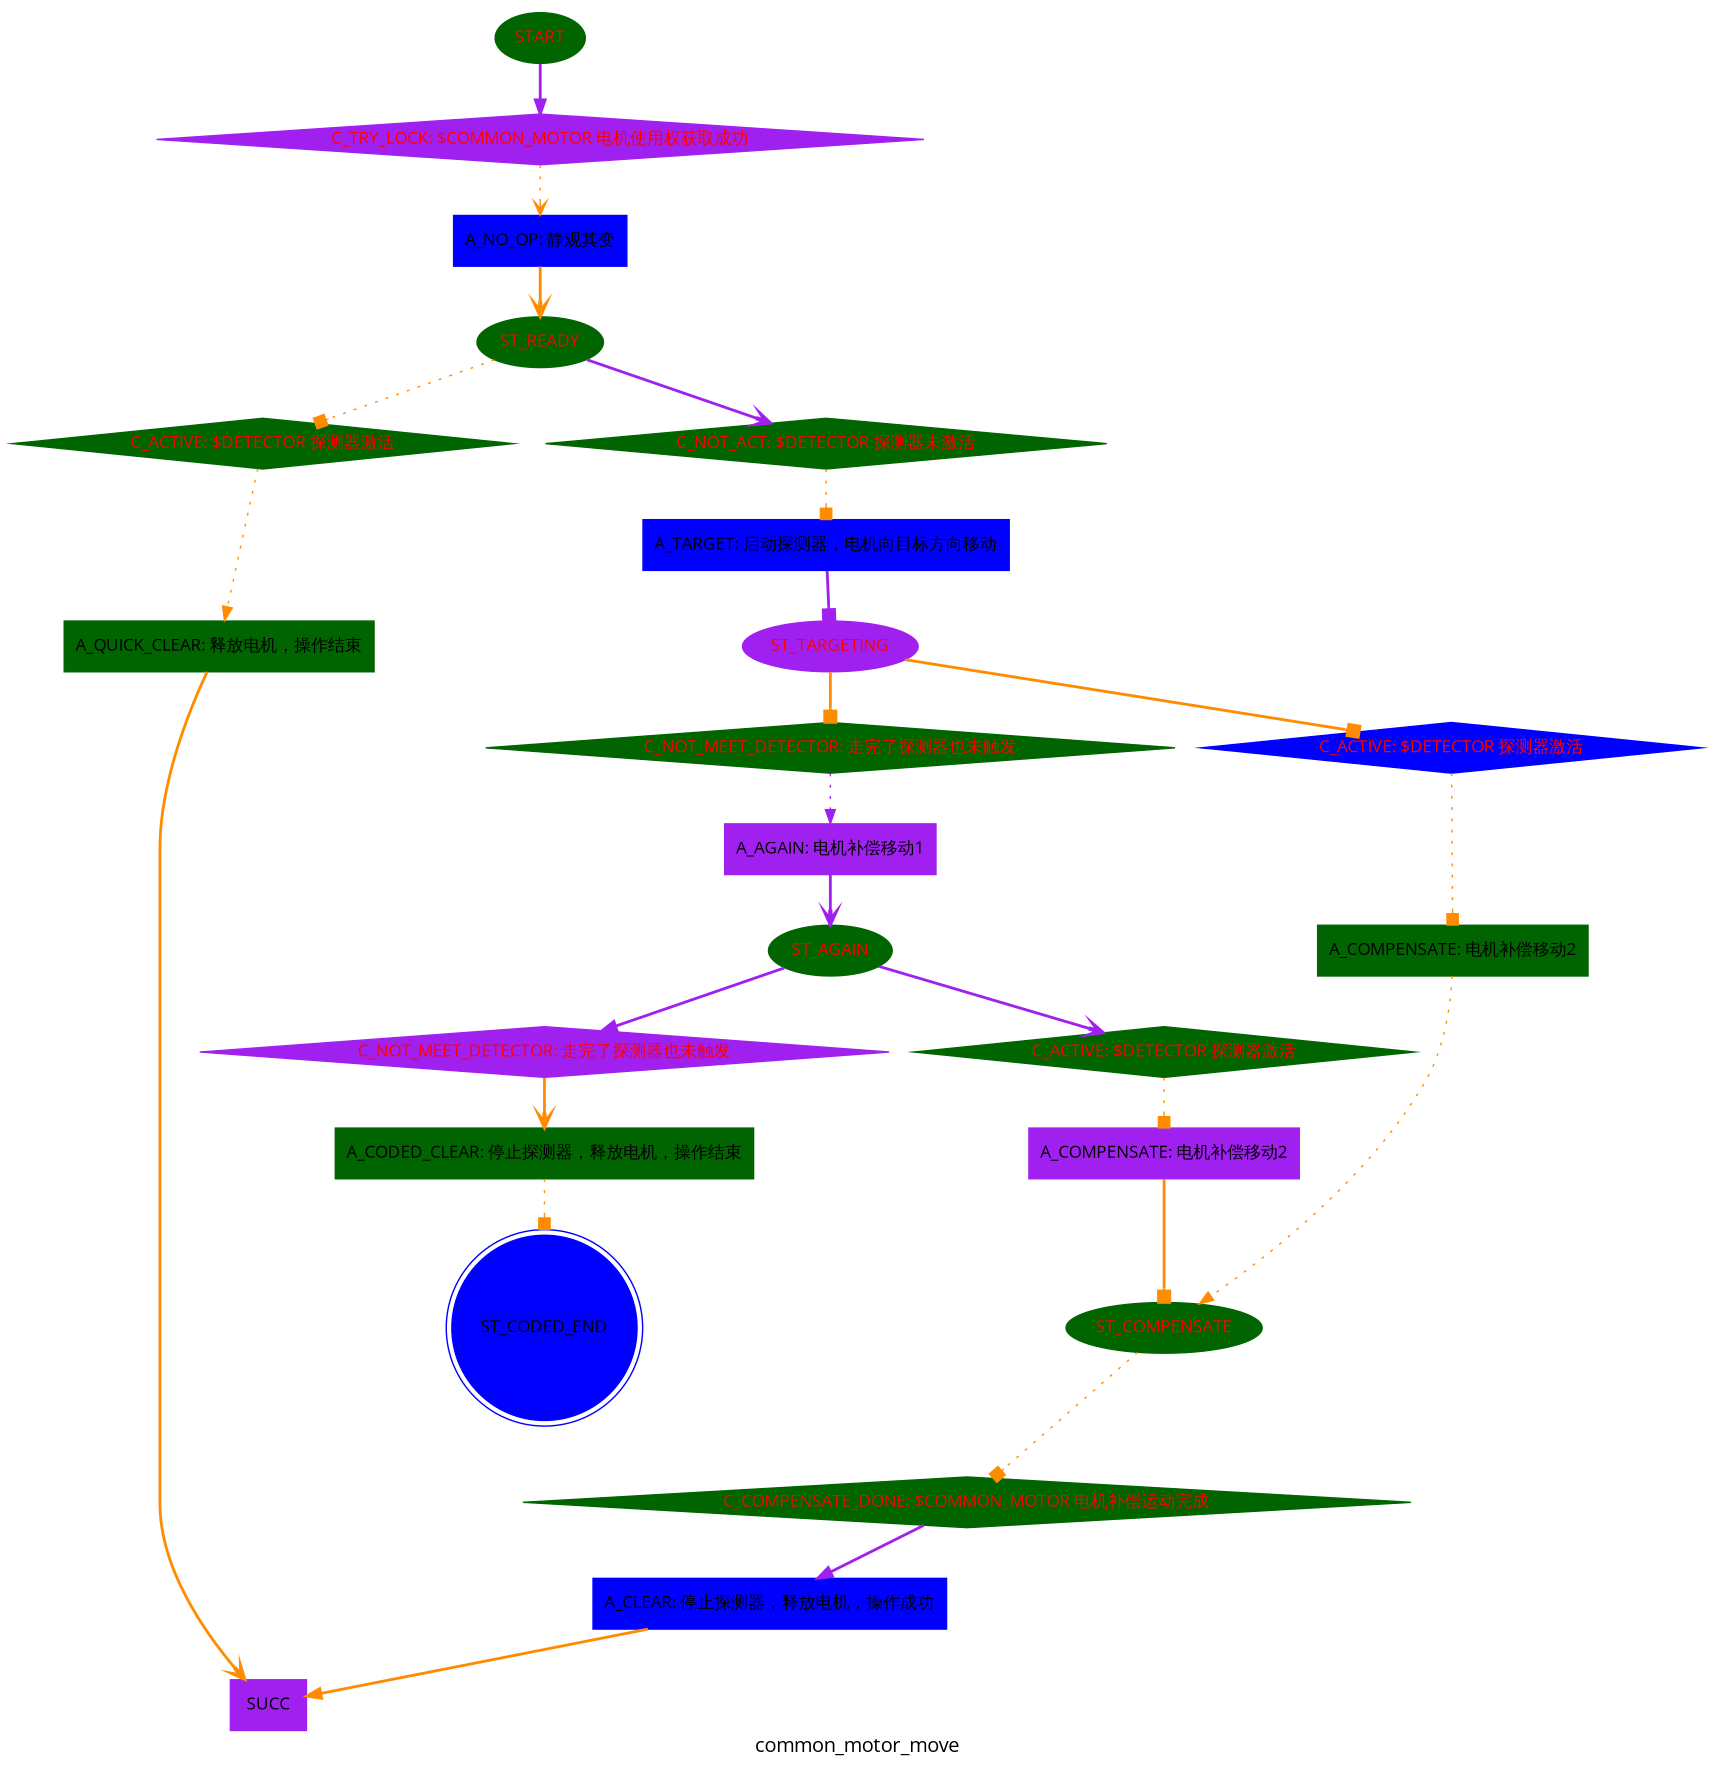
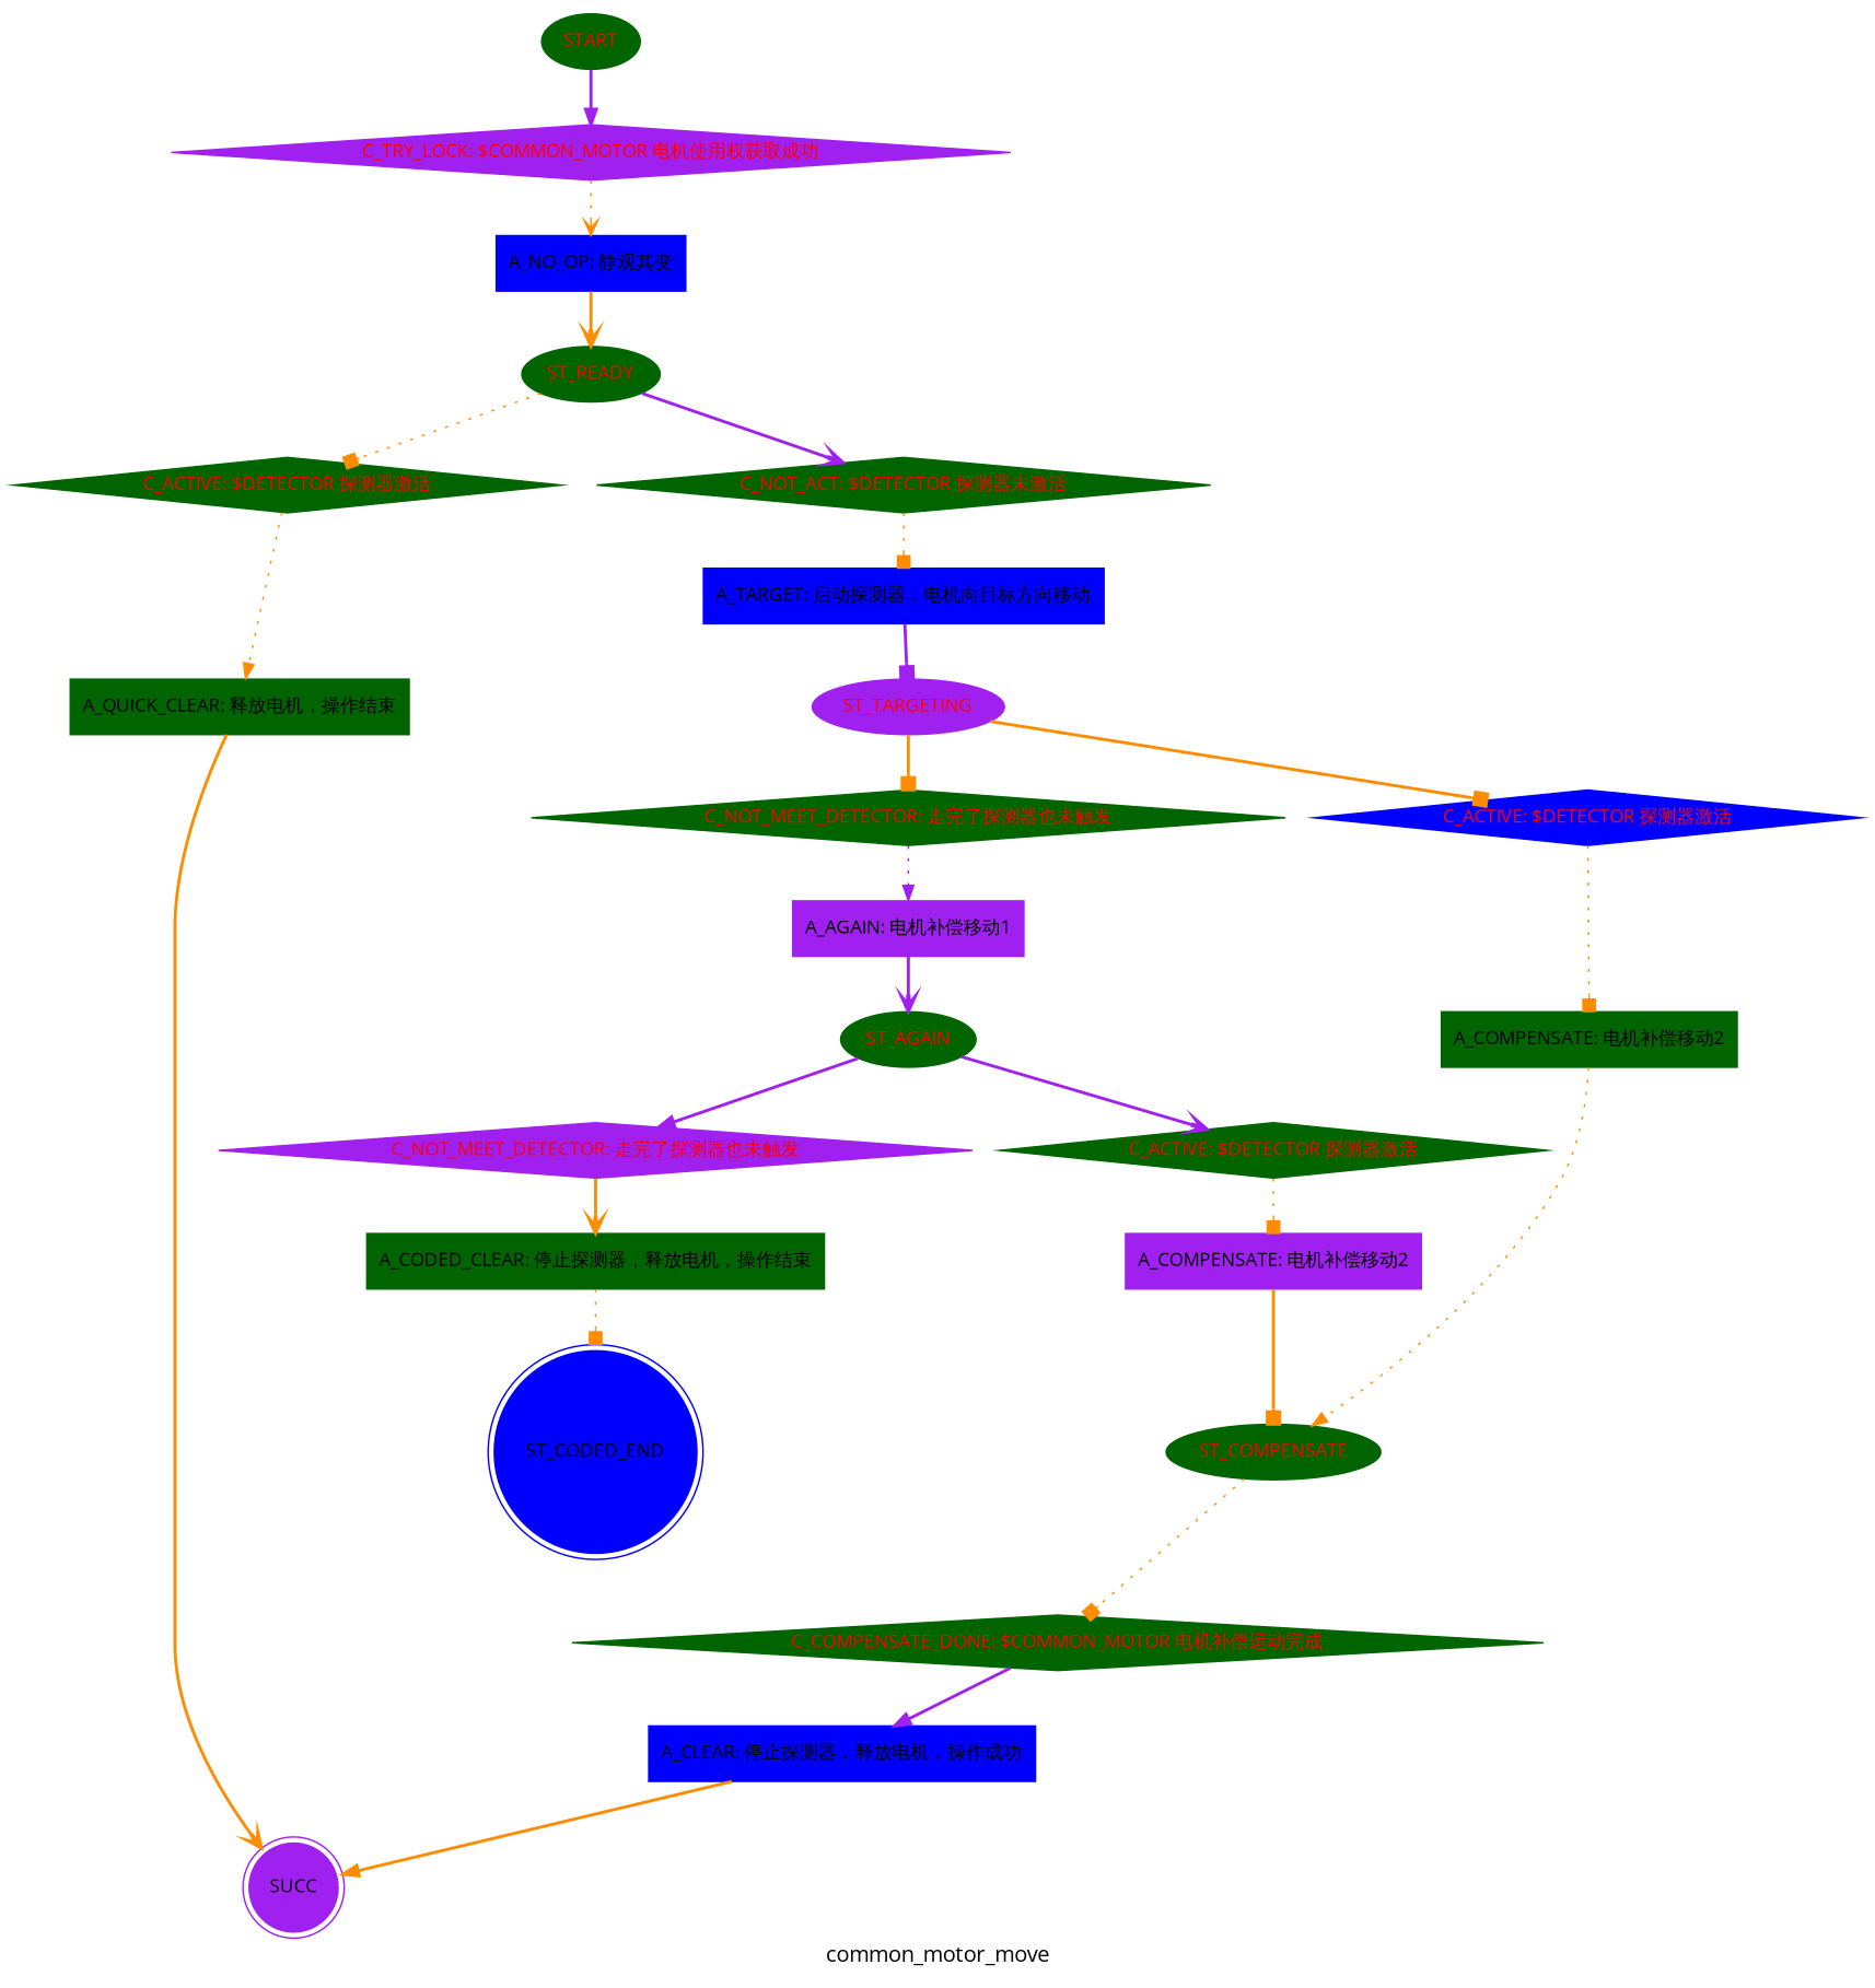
  digraph {
    label=common_motor_move
    fontname="Open Sans"
    node [color=darkgreen fontcolor=Red fontsize=12 shape=diamond style=filled fontname="Open Sans"]
    edge [color=darkorange style=bold arrowhead=box fontname="Open Sans"]
    n1 [label=START shape=ellipse]
    n2 [color=purple label="C_TRY_LOCK: $COMMON_MOTOR 电机使用权获取成功"]
    n3 [label=ST_READY shape=ellipse]
    n4 [label="C_ACTIVE: $DETECTOR 探测器激活"]
    n5 [label="C_NOT_ACT: $DETECTOR 探测器未激活"]
    n6 [color=purple label=ST_TARGETING shape=ellipse]
    n7 [label="C_NOT_MEET_DETECTOR: 走完了探测器也未触发"]
    n8 [color=blue label="C_ACTIVE: $DETECTOR 探测器激活"]
    n9 [label=ST_COMPENSATE shape=ellipse]
    n10 [label="C_COMPENSATE_DONE: $COMMON_MOTOR 电机补偿运动完成"]
    n11 [label=ST_AGAIN shape=ellipse]
    n12 [color=purple label="C_NOT_MEET_DETECTOR: 走完了探测器也未触发"]
    n13 [label="C_ACTIVE: $DETECTOR 探测器激活"]
    n14 [color=blue fontcolor=Black label=ST_CODED_END shape=doublecircle]
-   n15 [color=purple fontcolor=Black label=SUCC shape=box]
+   n15 [color=purple fontcolor=Black label=SUCC shape=doublecircle]
    n16 [color=blue fontcolor=Black label="A_NO_OP: 静观其变" shape=box]
    n17 [fontcolor=Black label="A_QUICK_CLEAR: 释放电机，操作结束" shape=box]
    n18 [color=blue fontcolor=Black label="A_TARGET: 启动探测器，电机向目标方向移动" shape=box]
    n19 [color=purple fontcolor=Black label="A_AGAIN: 电机补偿移动1" shape=box]
    n20 [fontcolor=Black label="A_COMPENSATE: 电机补偿移动2" shape=box]
    n21 [fontcolor=Black label="A_CODED_CLEAR: 停止探测器，释放电机，操作结束" shape=box]
    n22 [color=purple fontcolor=Black label="A_COMPENSATE: 电机补偿移动2" shape=box]
    n23 [color=blue fontcolor=Black label="A_CLEAR: 停止探测器，释放电机，操作成功" shape=box]
    n1 -> n2 [color=purple arrowhead=normal]
    n2 -> n16 [style=dotted arrowhead=vee]
    n3 -> n4 [style=dotted]
    n3 -> n5 [color=purple arrowhead=vee]
    n4 -> n17 [style=dotted arrowhead=normal]
    n5 -> n18 [style=dotted]
    n6 -> n7
    n6 -> n8
    n7 -> n19 [color=purple style=dotted arrowhead=normal]
    n8 -> n20 [style=dotted]
    n9 -> n10 [style=dotted]
    n10 -> n23 [color=purple arrowhead=normal]
    n11 -> n12 [color=purple arrowhead=normal]
    n11 -> n13 [color=purple arrowhead=vee]
    n12 -> n21 [arrowhead=vee]
    n13 -> n22 [style=dotted]
    n16 -> n3 [arrowhead=vee]
    n17 -> n15 [arrowhead=vee]
    n18 -> n6 [color=purple]
    n19 -> n11 [color=purple arrowhead=vee]
    n20 -> n9 [style=dotted arrowhead=normal]
    n21 -> n14 [style=dotted]
    n22 -> n9
    n23 -> n15 [arrowhead=normal]
  }
